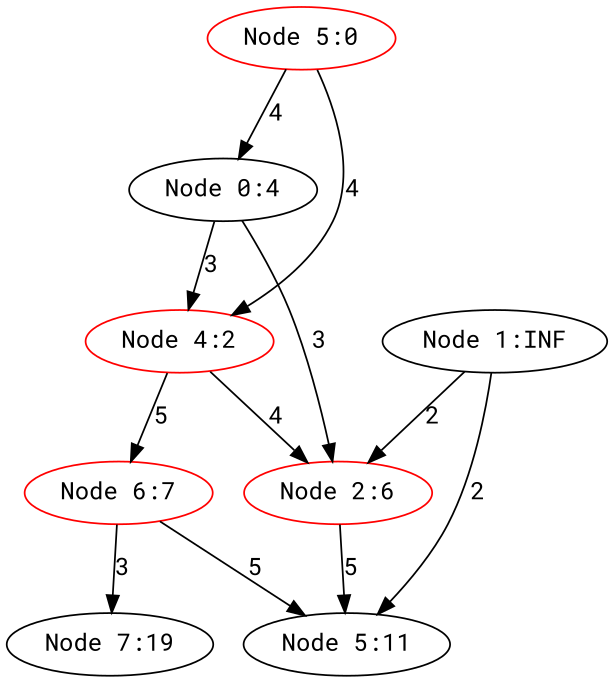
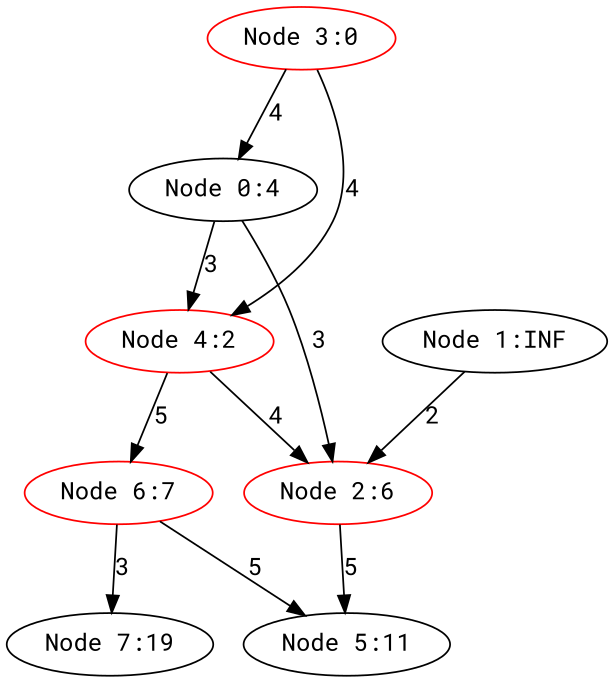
  digraph {
    fontname="Roboto Mono"
    node [color=red fontname="Roboto Mono"]
    edge [fontname="Roboto Mono"]
    "Node 0:4" [color=black]
    "Node 2:6"
    "Node 4:2"
    "Node 5:11" [color=""]
    "Node 6:7"
    n6 [label="Node 7:19" color=""]
    "Node 1:INF" [color=""]
-   "Node 3:0" [label="Node 5:0"]
+   "Node 3:0"
    "Node 0:4" -> "Node 2:6" [label=3]
    "Node 0:4" -> "Node 4:2" [label=3]
    "Node 2:6" -> "Node 5:11" [label=5]
    "Node 4:2" -> "Node 2:6" [label=4]
    "Node 4:2" -> "Node 6:7" [label=5]
    "Node 6:7" -> "Node 5:11" [label=5]
    "Node 6:7" -> n6 [label=3]
    "Node 1:INF" -> "Node 2:6" [label=2]
-   "Node 1:INF" -> "Node 5:11" [label=2]
    "Node 3:0" -> "Node 0:4" [label=4]
    "Node 3:0" -> "Node 4:2" [label=4]
  }
